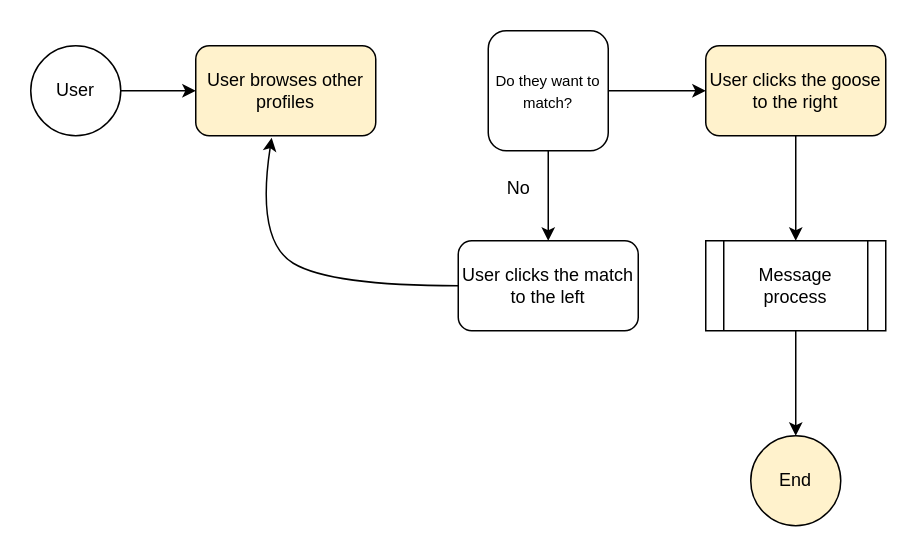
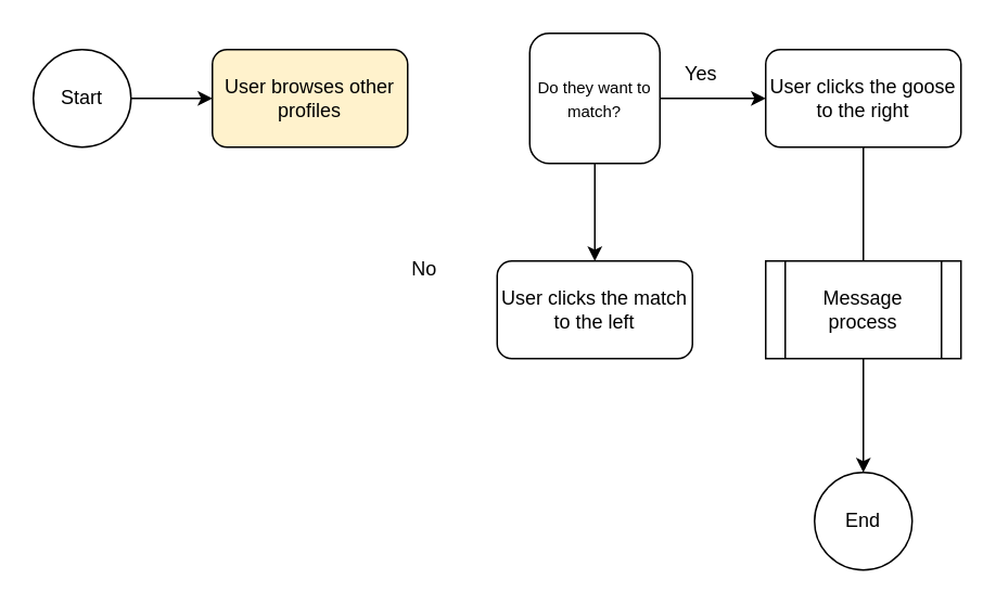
  <mxCell id="0" />
  <mxCell id="1" parent="0" />
- <mxCell id="2" value="User" style="ellipse;whiteSpace=wrap;html=1;aspect=fixed;" vertex="1" parent="1"><mxGeometry x="20" y="30" width="60" height="60" as="geometry" /></mxCell>
- <mxCell id="3" value="End" style="ellipse;whiteSpace=wrap;html=1;aspect=fixed;fillColor=#fff2cc;" vertex="1" parent="1"><mxGeometry x="500" y="290" width="60" height="60" as="geometry" /></mxCell>
+ <mxCell id="2" value="Start" style="ellipse;whiteSpace=wrap;html=1;aspect=fixed;" vertex="1" parent="1"><mxGeometry x="20" y="30" width="60" height="60" as="geometry" /></mxCell>
+ <mxCell id="3" value="End" style="ellipse;whiteSpace=wrap;html=1;aspect=fixed;" vertex="1" parent="1"><mxGeometry x="500" y="290" width="60" height="60" as="geometry" /></mxCell>
  <mxCell id="4" value="User browses other profiles" style="rounded=1;whiteSpace=wrap;html=1;fillColor=#fff2cc;" vertex="1" parent="1"><mxGeometry x="130" y="30" width="120" height="60" as="geometry" /></mxCell>
  <mxCell id="5" value="" style="endArrow=classic;html=1;rounded=0;entryX=0;entryY=0.5;entryDx=0;entryDy=0;" edge="1" parent="1" target="4"><mxGeometry width="50" height="50" relative="1" as="geometry"><mxPoint x="80" y="60" as="sourcePoint" /><mxPoint x="130" y="10" as="targetPoint" /></mxGeometry></mxCell>
  <mxCell id="6" value="&lt;font style=&quot;font-size: 10px; line-height: 110%;&quot;&gt;Do they want to match?&lt;/font&gt;" style="whiteSpace=wrap;html=1;rounded=1;" vertex="1" parent="1"><mxGeometry x="325" y="20" width="80" height="80" as="geometry" /></mxCell>
  <mxCell id="7" value="" style="endArrow=classic;html=1;rounded=0;exitX=0.5;exitY=1;exitDx=0;exitDy=0;" edge="1" parent="1" source="6"><mxGeometry width="50" height="50" relative="1" as="geometry"><mxPoint x="280" y="180" as="sourcePoint" /><mxPoint x="365" y="160" as="targetPoint" /></mxGeometry></mxCell>
- <mxCell id="8" value="No" style="text;html=1;align=center;verticalAlign=middle;resizable=0;points=[];autosize=1;strokeColor=none;fillColor=none;" vertex="1" parent="1"><mxGeometry x="325" y="110" width="40" height="30" as="geometry" /></mxCell>
+ <mxCell id="8" value="No" style="text;html=1;align=center;verticalAlign=middle;resizable=0;points=[];autosize=1;strokeColor=none;fillColor=none;" vertex="1" parent="1"><mxGeometry x="240" y="150" width="40" height="30" as="geometry" /></mxCell>
  <mxCell id="9" value="User clicks the match to the left" style="rounded=1;whiteSpace=wrap;html=1;" vertex="1" parent="1"><mxGeometry x="305" y="160" width="120" height="60" as="geometry" /></mxCell>
- <mxCell id="10" value="" style="curved=1;endArrow=classic;html=1;rounded=0;exitX=0;exitY=0.5;exitDx=0;exitDy=0;entryX=0.422;entryY=1.022;entryDx=0;entryDy=0;entryPerimeter=0;" edge="1" parent="1" source="9" target="4"><mxGeometry width="50" height="50" relative="1" as="geometry"><mxPoint x="200" y="210" as="sourcePoint" /><mxPoint x="250" y="160" as="targetPoint" /><Array as="points"><mxPoint x="220" y="190" /><mxPoint x="170" y="160" /></Array></mxGeometry></mxCell>
  <mxCell id="11" value="" style="endArrow=classic;html=1;rounded=0;exitX=1;exitY=0.5;exitDx=0;exitDy=0;" edge="1" parent="1" source="6"><mxGeometry width="50" height="50" relative="1" as="geometry"><mxPoint x="440" y="80" as="sourcePoint" /><mxPoint x="470" y="60" as="targetPoint" /></mxGeometry></mxCell>
- <mxCell id="13" value="User clicks the goose to the right" style="rounded=1;whiteSpace=wrap;html=1;fillColor=#fff2cc;" vertex="1" parent="1"><mxGeometry x="470" y="30" width="120" height="60" as="geometry" /></mxCell>
- <mxCell id="14" value="" style="endArrow=classic;html=1;rounded=0;exitX=0.5;exitY=1;exitDx=0;exitDy=0;entryX=0.5;entryY=0;entryDx=0;entryDy=0;" edge="1" parent="1" source="13" target="15"><mxGeometry width="50" height="50" relative="1" as="geometry"><mxPoint x="530" y="170" as="sourcePoint" /><mxPoint x="530" y="150" as="targetPoint" /><Array as="points"><mxPoint x="530" y="120" /></Array></mxGeometry></mxCell>
+ <mxCell id="12" value="Yes" style="text;html=1;align=center;verticalAlign=middle;resizable=0;points=[];autosize=1;strokeColor=none;fillColor=none;" vertex="1" parent="1"><mxGeometry x="410" y="30" width="40" height="30" as="geometry" /></mxCell>
+ <mxCell id="13" value="User clicks the goose to the right" style="rounded=1;whiteSpace=wrap;html=1;" vertex="1" parent="1"><mxGeometry x="470" y="30" width="120" height="60" as="geometry" /></mxCell>
+ <mxCell id="14" value="" style="endArrow=none;html=1;rounded=0;exitX=0.5;exitY=1;exitDx=0;exitDy=0;entryX=0.5;entryY=0;entryDx=0;entryDy=0;" edge="1" parent="1" source="13" target="15"><mxGeometry width="50" height="50" relative="1" as="geometry"><mxPoint x="530" y="170" as="sourcePoint" /><mxPoint x="530" y="150" as="targetPoint" /><Array as="points"><mxPoint x="530" y="120" /></Array></mxGeometry></mxCell>
  <mxCell id="15" value="Message process" style="shape=process;whiteSpace=wrap;html=1;backgroundOutline=1;" vertex="1" parent="1"><mxGeometry x="470" y="160" width="120" height="60" as="geometry" /></mxCell>
  <mxCell id="16" value="" style="endArrow=classic;html=1;rounded=0;exitX=0.5;exitY=1;exitDx=0;exitDy=0;" edge="1" parent="1" source="15"><mxGeometry width="50" height="50" relative="1" as="geometry"><mxPoint x="530" y="290" as="sourcePoint" /><mxPoint x="530" y="290" as="targetPoint" /></mxGeometry></mxCell>
